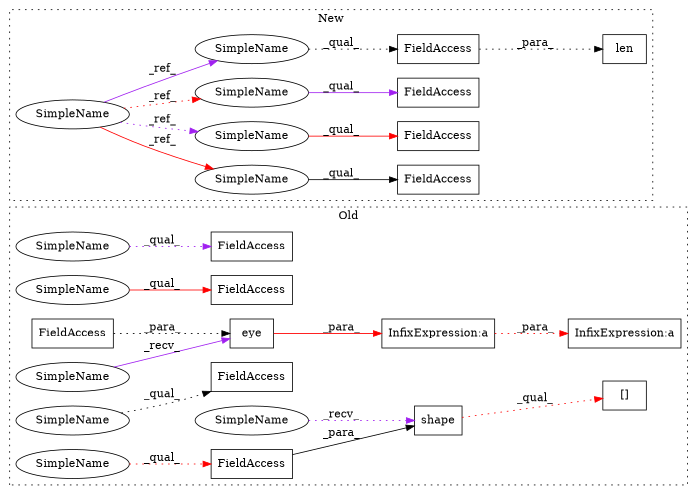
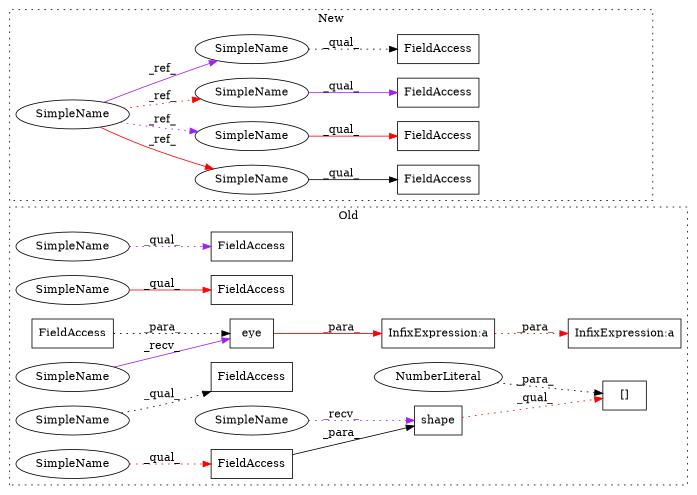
  digraph {
    rankdir=LR
    node [a=42 l=4 s=4485 shape=box]
    edge [color=red style=dotted]
    n1 [a=32 l="4,1" label=eye s="4623,4657"]
    n2 [a=27 l=3 label="InfixExpression:a" s=4608]
    n3 [a=27 l=3 label="InfixExpression:a" s=4658]
    n4 [a=32 l="6,1" label=shape s="4479,4491"]
    n5 [a=2 l="25,1" label="[]" s="4468,4494"]
+   n6 [a=34 l=1 label=NumberLiteral s=4493 shape=ellipse]
    n7 [a=22 l=6 label=FieldAccess]
    n8 [a=22 l=17 label=FieldAccess s=4640]
    n9 [a=22 l=6 label=FieldAccess s=4601]
    n10 [a=22 l=6 label=FieldAccess s=4564]
    n11 [a=22 l=6 label=FieldAccess s=4697]
    n12 [label=SimpleName s=4697 shape=ellipse]
    n13 [label=SimpleName s=4564 shape=ellipse]
    n14 [label=SimpleName s=4601 shape=ellipse]
    n15 [label=SimpleName shape=ellipse]
    n16 [l=10 label=SimpleName s=4612 shape=ellipse]
    n17 [l=10 label=SimpleName s=4468 shape=ellipse]
-   n18 [a=32 l="4,1" label=len s="4334,4350"]
    n19 [a=22 l=12 label=FieldAccess s=4338]
    n20 [label=SimpleName s=4037 shape=ellipse]
    n21 [a=22 l=12 label=FieldAccess s=4408]
    n22 [a=22 l=12 label=FieldAccess s=4452]
    n23 [a=22 l=12 label=FieldAccess s=4520]
    n24 [label=SimpleName s=4452 shape=ellipse]
    n25 [label=SimpleName s=4408 shape=ellipse]
    n26 [label=SimpleName s=4520 shape=ellipse]
    n27 [label=SimpleName s=4338 shape=ellipse]
    subgraph cluster_1 {
      label=Old
      style=dotted
      n1
      n2
      n3
      n4
      n5
+     n6
      n7
      n8
      n9
      n10
      n11
      n12
      n13
      n14
      n15
      n16
      n17
    }
    subgraph cluster_2 {
      label=New
      style=dotted
-     n18
      n19
      n20
      n21
      n22
      n23
      n24
      n25
      n26
      n27
    }
    n1 -> n3 [label=_para_ style=solid]
    n3 -> n2 [label=_para_]
    n4 -> n5 [label=_qual_]
+   n6 -> n5 [color=black label=_para_]
    n7 -> n4 [color=black label=_para_ style=solid]
    n8 -> n1 [color=black label=_para_]
    n12 -> n11 [color=purple label=_qual_]
    n13 -> n10 [label=_qual_ style=solid]
    n14 -> n9 [color=black label=_qual_]
    n15 -> n7 [label=_qual_]
    n16 -> n1 [color=purple label=_recv_ style=solid]
    n17 -> n4 [color=purple label=_recv_]
-   n19 -> n18 [color=black label=_para_]
    n20 -> n24 [label=_ref_ style=solid]
    n20 -> n25 [color=purple label=_ref_]
    n20 -> n26 [label=_ref_]
    n20 -> n27 [color=purple label=_ref_ style=solid]
    n24 -> n22 [color=black label=_qual_ style=solid]
    n25 -> n21 [label=_qual_ style=solid]
    n26 -> n23 [color=purple label=_qual_ style=solid]
    n27 -> n19 [color=black label=_qual_]
  }
